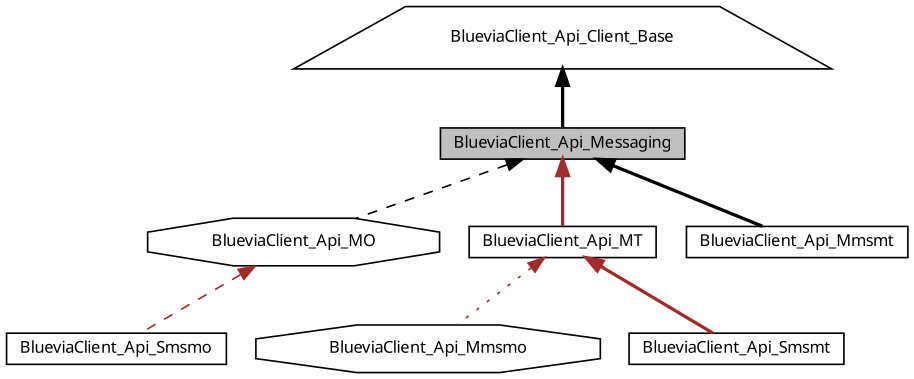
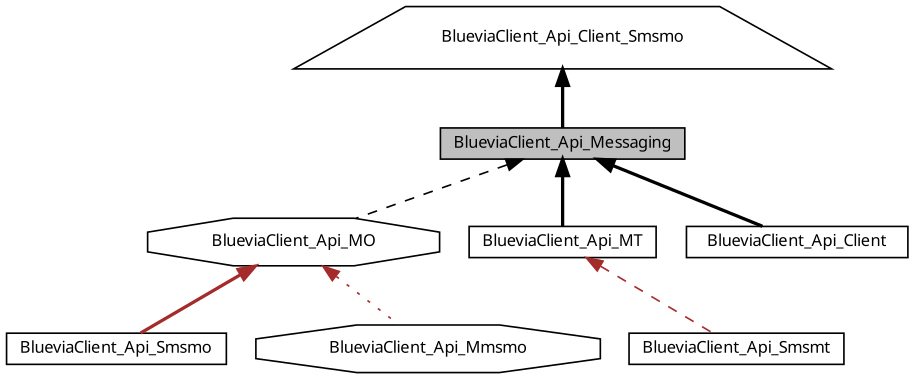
  digraph {
    rankdir=TB
    node [color=black fontname="FreeSans.ttf" fontsize=10 shape=box]
    edge [color=black dir=back fontname="FreeSans.ttf" fontsize=10 labelfontname="FreeSans.ttf" labelfontsize=10 style=dashed]
    n1 [fillcolor=grey75 fontcolor=black height=0.2 label=BlueviaClient_Api_Messaging style=filled width=0.4]
    n2 [height=0.2 label=BlueviaClient_Api_MO shape=octagon width=0.4]
    n3 [height=0.2 label=BlueviaClient_Api_MT width=0.4]
-   n4 [height=0.2 label=BlueviaClient_Api_Mmsmt width=0.4]
+   n4 [height=0.2 label=BlueviaClient_Api_Client width=0.4]
    n5 [height=0.2 label=BlueviaClient_Api_Mmsmo shape=octagon width=0.4]
    n6 [height=0.2 label=BlueviaClient_Api_Smsmo width=0.4]
    n7 [height=0.2 label=BlueviaClient_Api_Smsmt width=0.4]
-   n8 [height=0.2 label=BlueviaClient_Api_Client_Base shape=trapezium width=0.4]
+   n8 [height=0.2 label=BlueviaClient_Api_Client_Smsmo shape=trapezium width=0.4]
    n1 -> n2
-   n1 -> n3 [color=brown style=bold]
+   n1 -> n3 [style=bold]
    n1 -> n4 [style=bold]
-   n3 -> n5 [color=brown style=dotted]
-   n2 -> n6 [color=brown]
-   n3 -> n7 [color=brown style=bold]
+   n2 -> n5 [color=brown style=dotted]
+   n2 -> n6 [color=brown style=bold]
+   n3 -> n7 [color=brown]
    n8 -> n1 [style=bold]
  }
